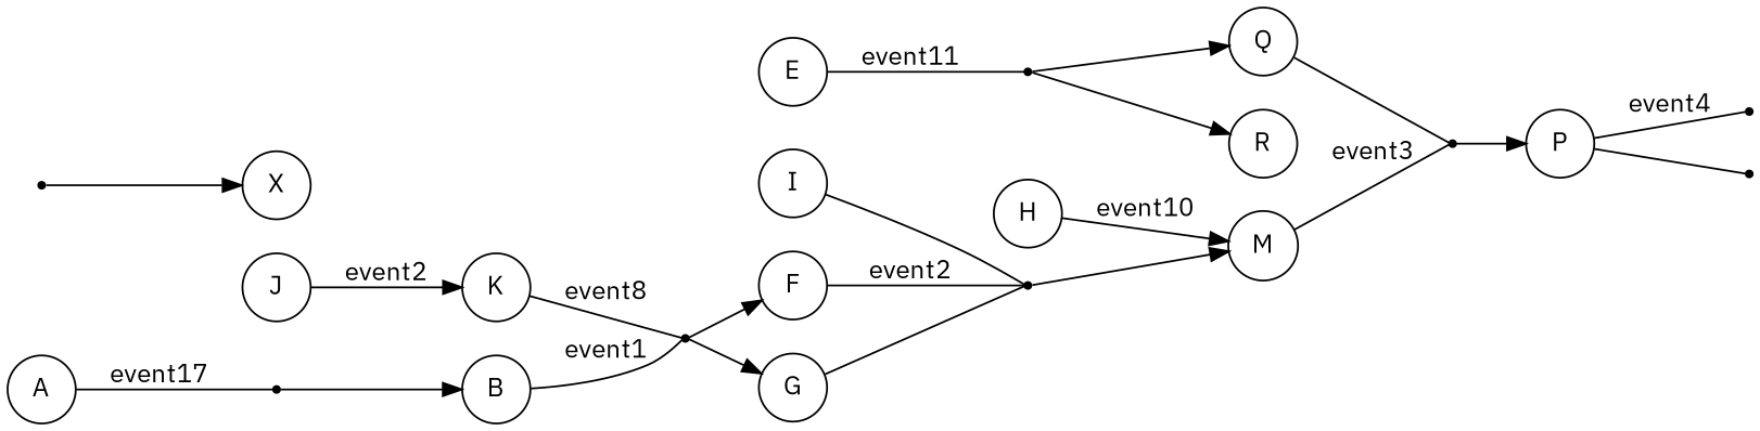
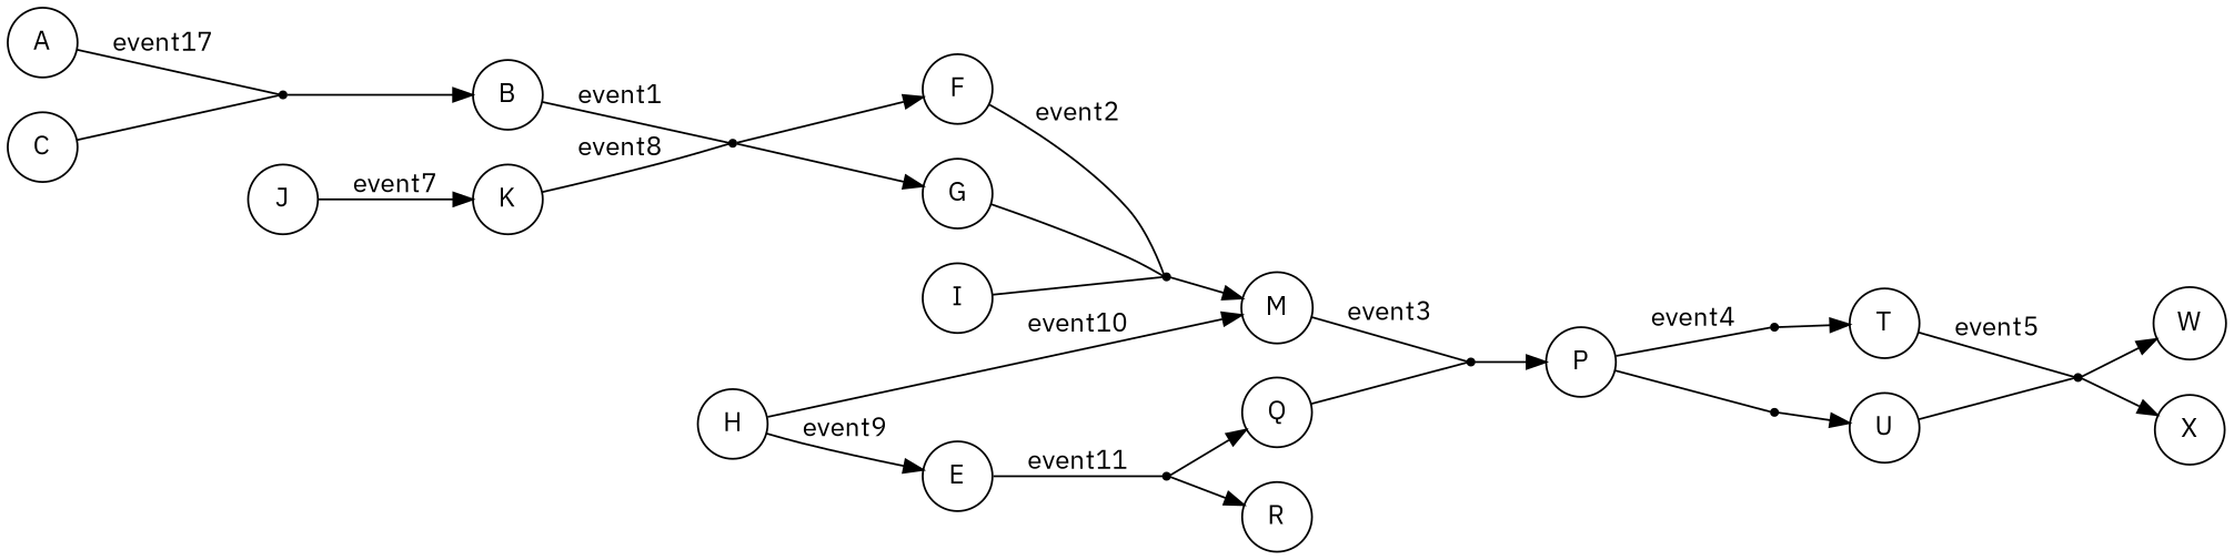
  digraph {
    fontname="IBM Plex Sans"
    rankdir=LR
    node [fontname="IBM Plex Sans" shape=circle]
    edge [fontname="IBM Plex Sans"]
    p17 [shape=point]
    B
    A
    p1 [shape=point]
    F
    G
+   C
    p2 [shape=point]
    M
    H
    E
    I
    p11 [shape=point]
    J
    K
    p3 [shape=point]
    P
    p4 [shape=point]
    S [shape=point]
+   T
+   U
    Q
    R
    p5 [shape=point]
+   W
    X
    p17 -> B
    B -> p1 [arrowhead=none label=event1]
    A -> p17 [arrowhead=none label=event17]
    p1 -> F
    p1 -> G
    F -> p2 [arrowhead=none label=event2]
    G -> p2 [arrowhead=none]
+   C -> p17 [arrowhead=none]
    p2 -> M
    M -> p3 [arrowhead=none label=event3]
    H -> M [label=event10]
+   H -> E [label=event9]
    E -> p11 [arrowhead=none label=event11]
    I -> p2 [arrowhead=none]
    p11 -> Q
    p11 -> R
-   J -> K [label=event2]
+   J -> K [label=event7]
    K -> p1 [arrowhead=none label=event8]
    p3 -> P
    P -> p4 [arrowhead=none label=event4]
    P -> S [arrowhead=none]
+   p4 -> T
+   S -> U
+   T -> p5 [arrowhead=none label=event5]
+   U -> p5 [arrowhead=none]
    Q -> p3 [arrowhead=none]
+   p5 -> W
    p5 -> X
  }
